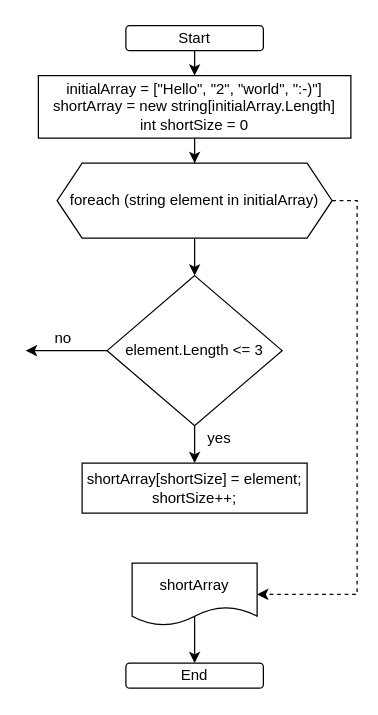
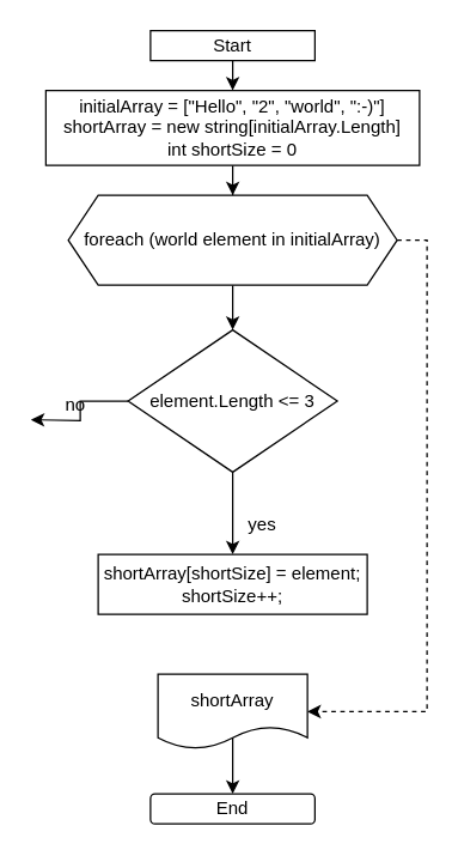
  <mxCell id="0" />
  <mxCell id="1" parent="0" />
  <mxCell id="2" style="edgeStyle=orthogonalEdgeStyle;rounded=0;orthogonalLoop=1;jettySize=auto;html=1;exitX=0.5;exitY=1;exitDx=0;exitDy=0;entryX=0.5;entryY=0;entryDx=0;entryDy=0;" edge="1" parent="1" source="3" target="5"><mxGeometry relative="1" as="geometry" /></mxCell>
- <mxCell id="3" value="Start" style="rounded=1;whiteSpace=wrap;html=1;" vertex="1" parent="1"><mxGeometry x="100" y="20" width="110" height="20" as="geometry" /></mxCell>
+ <mxCell id="3" value="Start" style="whiteSpace=wrap;html=1;rounded=0;" vertex="1" parent="1"><mxGeometry x="100" y="20" width="110" height="20" as="geometry" /></mxCell>
  <mxCell id="4" style="edgeStyle=orthogonalEdgeStyle;rounded=0;orthogonalLoop=1;jettySize=auto;html=1;exitX=0.5;exitY=1;exitDx=0;exitDy=0;" edge="1" parent="1" source="5" target="8"><mxGeometry relative="1" as="geometry" /></mxCell>
  <mxCell id="5" value="&lt;div&gt;initialArray = [&quot;Hello&quot;, &quot;2&quot;, &quot;world&quot;, &quot;:-)&quot;]&lt;/div&gt;&lt;div&gt;shortArray = new string[initialArray.Length]&lt;/div&gt;&lt;div&gt;int shortSize = 0&lt;br&gt;&lt;/div&gt;" style="rounded=0;whiteSpace=wrap;html=1;" vertex="1" parent="1"><mxGeometry x="30" y="60" width="250" height="50" as="geometry" /></mxCell>
  <mxCell id="6" style="edgeStyle=orthogonalEdgeStyle;rounded=0;orthogonalLoop=1;jettySize=auto;html=1;exitX=0.5;exitY=1;exitDx=0;exitDy=0;entryX=0.5;entryY=0;entryDx=0;entryDy=0;" edge="1" parent="1" source="8" target="11"><mxGeometry relative="1" as="geometry" /></mxCell>
  <mxCell id="7" style="edgeStyle=orthogonalEdgeStyle;rounded=0;orthogonalLoop=1;jettySize=auto;html=1;exitX=1;exitY=0.5;exitDx=0;exitDy=0;entryX=1;entryY=0.5;entryDx=0;entryDy=0;dashed=1;" edge="1" parent="1" source="8" target="14"><mxGeometry relative="1" as="geometry" /></mxCell>
- <mxCell id="8" value="foreach (string element in initialArray)" style="shape=hexagon;perimeter=hexagonPerimeter2;whiteSpace=wrap;html=1;fixedSize=1;" vertex="1" parent="1"><mxGeometry x="45" y="130" width="220" height="60" as="geometry" /></mxCell>
+ <mxCell id="8" value="foreach (world element in initialArray)" style="shape=hexagon;perimeter=hexagonPerimeter2;whiteSpace=wrap;html=1;fixedSize=1;" vertex="1" parent="1"><mxGeometry x="45" y="130" width="220" height="60" as="geometry" /></mxCell>
  <mxCell id="9" style="edgeStyle=orthogonalEdgeStyle;rounded=0;orthogonalLoop=1;jettySize=auto;html=1;exitX=0.5;exitY=1;exitDx=0;exitDy=0;entryX=0.5;entryY=0;entryDx=0;entryDy=0;" edge="1" parent="1" source="11" target="12"><mxGeometry relative="1" as="geometry" /></mxCell>
  <mxCell id="10" style="edgeStyle=orthogonalEdgeStyle;rounded=0;orthogonalLoop=1;jettySize=auto;html=1;exitX=0;exitY=0.5;exitDx=0;exitDy=0;" edge="1" parent="1" source="11"><mxGeometry relative="1" as="geometry"><mxPoint x="20" y="280" as="targetPoint" /></mxGeometry></mxCell>
- <mxCell id="11" value="element.Length &amp;lt;= 3" style="rhombus;whiteSpace=wrap;html=1;" vertex="1" parent="1"><mxGeometry x="85" y="220" width="140" height="120" as="geometry" /></mxCell>
+ <mxCell id="11" value="element.Length &amp;lt;= 3" style="rhombus;whiteSpace=wrap;html=1;" vertex="1" parent="1"><mxGeometry x="85" y="220" width="140" height="95" as="geometry" /></mxCell>
  <mxCell id="12" value="&lt;div&gt;shortArray[shortSize] = element;&lt;/div&gt;&lt;div&gt;shortSize++;&lt;br&gt;&lt;/div&gt;" style="rounded=0;whiteSpace=wrap;html=1;" vertex="1" parent="1"><mxGeometry x="65" y="370" width="180" height="40" as="geometry" /></mxCell>
  <mxCell id="13" style="edgeStyle=orthogonalEdgeStyle;rounded=0;orthogonalLoop=1;jettySize=auto;html=1;entryX=0.5;entryY=0;entryDx=0;entryDy=0;exitX=0.5;exitY=0.84;exitDx=0;exitDy=0;exitPerimeter=0;" edge="1" parent="1" source="14" target="15"><mxGeometry relative="1" as="geometry" /></mxCell>
  <mxCell id="14" value="shortArray" style="shape=document;whiteSpace=wrap;html=1;boundedLbl=1;" vertex="1" parent="1"><mxGeometry x="105" y="450" width="100" height="50" as="geometry" /></mxCell>
  <mxCell id="15" value="End" style="rounded=1;whiteSpace=wrap;html=1;" vertex="1" parent="1"><mxGeometry x="100" y="530" width="110" height="20" as="geometry" /></mxCell>
  <mxCell id="16" value="yes" style="text;html=1;strokeColor=none;fillColor=none;align=center;verticalAlign=middle;whiteSpace=wrap;rounded=0;" vertex="1" parent="1"><mxGeometry x="160" y="340" width="30" height="20" as="geometry" /></mxCell>
  <mxCell id="17" value="no" style="text;html=1;strokeColor=none;fillColor=none;align=center;verticalAlign=middle;whiteSpace=wrap;rounded=0;" vertex="1" parent="1"><mxGeometry x="35" y="260" width="30" height="20" as="geometry" /></mxCell>
